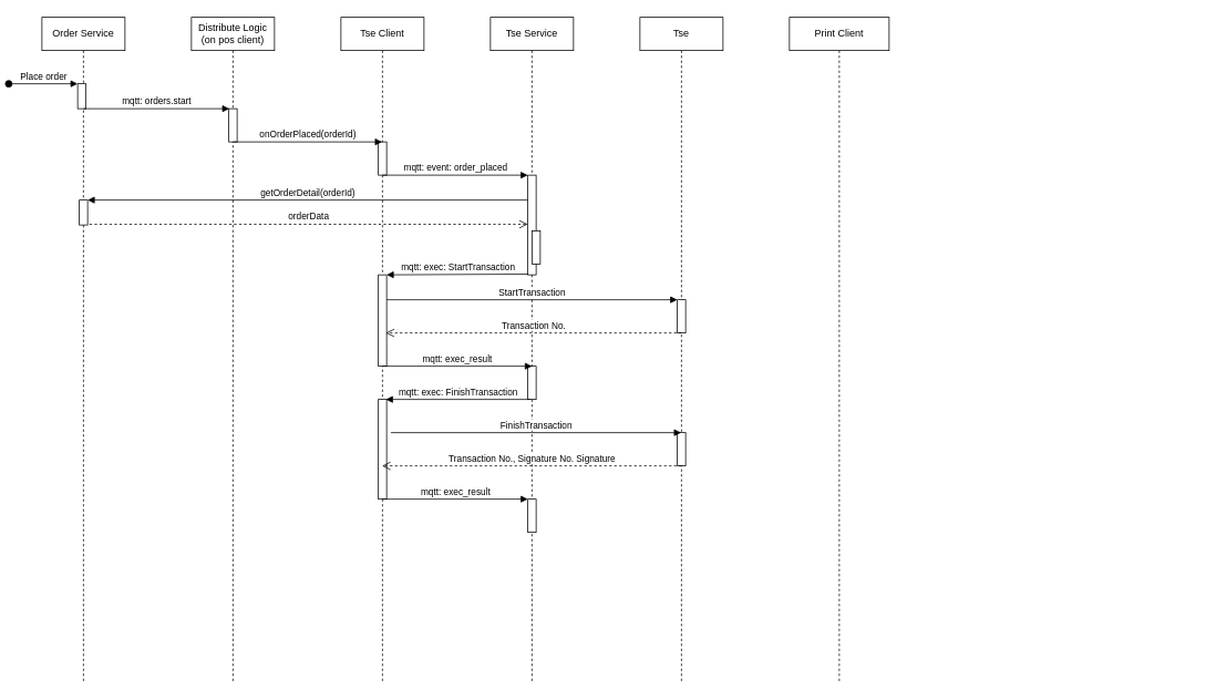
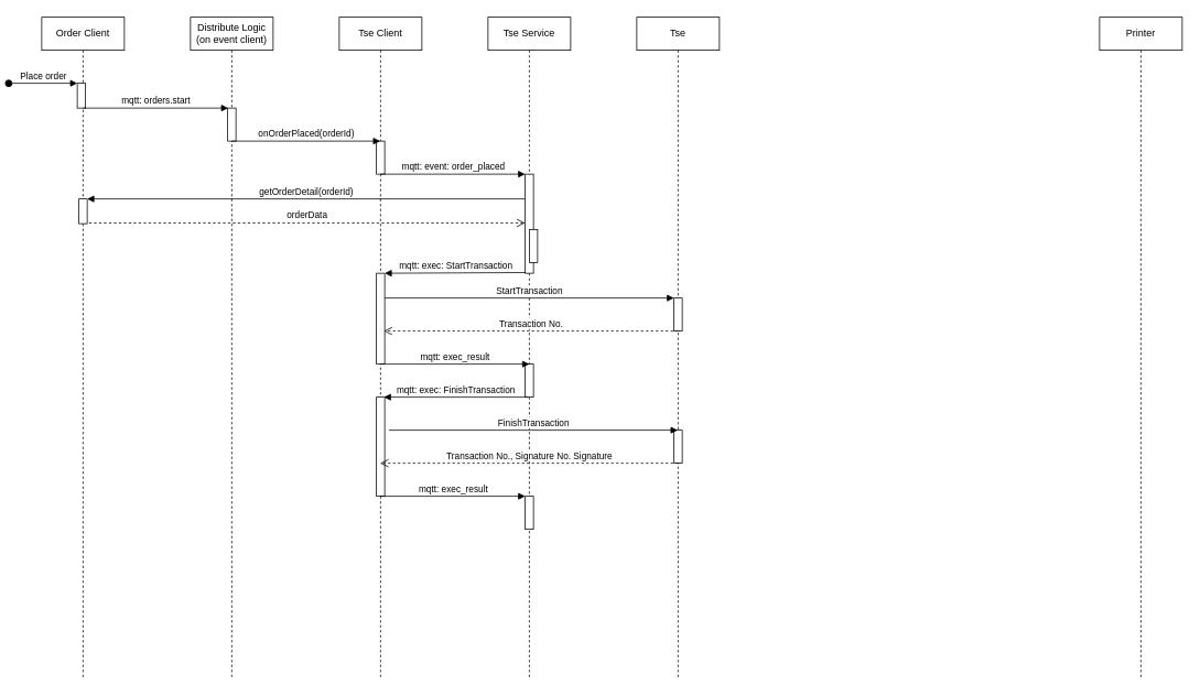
  <mxCell id="0" />
  <mxCell id="1" parent="0" />
- <mxCell id="2" value="Order Service" style="shape=umlLifeline;perimeter=lifelinePerimeter;whiteSpace=wrap;html=1;container=1;collapsible=0;recursiveResize=0;outlineConnect=0;" vertex="1" parent="1"><mxGeometry x="20" y="20" width="100" height="800" as="geometry" /></mxCell>
+ <mxCell id="2" value="Order Client" style="shape=umlLifeline;perimeter=lifelinePerimeter;whiteSpace=wrap;html=1;container=1;collapsible=0;recursiveResize=0;outlineConnect=0;" vertex="1" parent="1"><mxGeometry x="20" y="20" width="100" height="800" as="geometry" /></mxCell>
  <mxCell id="3" value="" style="html=1;points=[];perimeter=orthogonalPerimeter;" vertex="1" parent="2"><mxGeometry x="43" y="80" width="10" height="30" as="geometry" /></mxCell>
  <mxCell id="4" value="Place order" style="html=1;verticalAlign=bottom;startArrow=oval;endArrow=block;startSize=8;" edge="1" target="3" parent="2"><mxGeometry relative="1" as="geometry"><mxPoint x="-40" y="80" as="sourcePoint" /></mxGeometry></mxCell>
  <mxCell id="5" value="" style="html=1;points=[];perimeter=orthogonalPerimeter;" vertex="1" parent="2"><mxGeometry x="45" y="220" width="10" height="30" as="geometry" /></mxCell>
  <mxCell id="6" value="Tse Service" style="shape=umlLifeline;perimeter=lifelinePerimeter;whiteSpace=wrap;html=1;container=1;collapsible=0;recursiveResize=0;outlineConnect=0;" vertex="1" parent="1"><mxGeometry x="560" y="20" width="100" height="800" as="geometry" /></mxCell>
  <mxCell id="7" value="" style="html=1;points=[];perimeter=orthogonalPerimeter;" vertex="1" parent="6"><mxGeometry x="45" y="190" width="10" height="120" as="geometry" /></mxCell>
  <mxCell id="8" value="" style="html=1;points=[];perimeter=orthogonalPerimeter;" vertex="1" parent="6"><mxGeometry x="45" y="420" width="10" height="40" as="geometry" /></mxCell>
  <mxCell id="9" value="" style="html=1;points=[];perimeter=orthogonalPerimeter;" vertex="1" parent="6"><mxGeometry x="45" y="580" width="10" height="40" as="geometry" /></mxCell>
  <mxCell id="10" value="" style="html=1;points=[];perimeter=orthogonalPerimeter;" vertex="1" parent="6"><mxGeometry x="50" y="257" width="10" height="40" as="geometry" /></mxCell>
  <mxCell id="11" value="Tse Client" style="shape=umlLifeline;perimeter=lifelinePerimeter;whiteSpace=wrap;html=1;container=1;collapsible=0;recursiveResize=0;outlineConnect=0;" vertex="1" parent="1"><mxGeometry x="380" y="20" width="100" height="800" as="geometry" /></mxCell>
  <mxCell id="12" value="" style="html=1;points=[];perimeter=orthogonalPerimeter;" vertex="1" parent="11"><mxGeometry x="45" y="150" width="10" height="40" as="geometry" /></mxCell>
  <mxCell id="13" value="" style="html=1;points=[];perimeter=orthogonalPerimeter;" vertex="1" parent="11"><mxGeometry x="45" y="310" width="10" height="110" as="geometry" /></mxCell>
  <mxCell id="14" value="" style="html=1;points=[];perimeter=orthogonalPerimeter;" vertex="1" parent="11"><mxGeometry x="45" y="460" width="10" height="120" as="geometry" /></mxCell>
- <mxCell id="15" value="Print Client" style="shape=umlLifeline;perimeter=lifelinePerimeter;whiteSpace=wrap;html=1;container=1;collapsible=0;recursiveResize=0;outlineConnect=0;" vertex="1" parent="1"><mxGeometry x="920" y="20" width="120" height="800" as="geometry" /></mxCell>
- <mxCell id="16" value="Distribute&amp;nbsp;Logic&lt;br&gt;(on pos client)" style="shape=umlLifeline;perimeter=lifelinePerimeter;whiteSpace=wrap;html=1;container=1;collapsible=0;recursiveResize=0;outlineConnect=0;" vertex="1" parent="1"><mxGeometry x="200" y="20" width="100" height="800" as="geometry" /></mxCell>
+ <mxCell id="16" value="Distribute&amp;nbsp;Logic&lt;br&gt;(on event client)" style="shape=umlLifeline;perimeter=lifelinePerimeter;whiteSpace=wrap;html=1;container=1;collapsible=0;recursiveResize=0;outlineConnect=0;" vertex="1" parent="1"><mxGeometry x="200" y="20" width="100" height="800" as="geometry" /></mxCell>
  <mxCell id="17" value="" style="html=1;points=[];perimeter=orthogonalPerimeter;" vertex="1" parent="16"><mxGeometry x="45" y="110" width="10" height="40" as="geometry" /></mxCell>
+ <mxCell id="18" value="Printer" style="shape=umlLifeline;perimeter=lifelinePerimeter;whiteSpace=wrap;html=1;container=1;collapsible=0;recursiveResize=0;outlineConnect=0;" vertex="1" parent="1"><mxGeometry x="1300" y="20" width="100" height="800" as="geometry" /></mxCell>
  <mxCell id="19" value="Tse" style="shape=umlLifeline;perimeter=lifelinePerimeter;whiteSpace=wrap;html=1;container=1;collapsible=0;recursiveResize=0;outlineConnect=0;" vertex="1" parent="1"><mxGeometry x="740" y="20" width="100" height="800" as="geometry" /></mxCell>
  <mxCell id="20" value="" style="html=1;points=[];perimeter=orthogonalPerimeter;" vertex="1" parent="19"><mxGeometry x="45" y="340" width="10" height="40" as="geometry" /></mxCell>
  <mxCell id="21" value="" style="html=1;points=[];perimeter=orthogonalPerimeter;" vertex="1" parent="19"><mxGeometry x="45" y="500" width="10" height="40" as="geometry" /></mxCell>
  <mxCell id="22" value="mqtt: orders.start" style="html=1;verticalAlign=bottom;endArrow=block;entryX=0.067;entryY=0;entryDx=0;entryDy=0;entryPerimeter=0;" edge="1" parent="1" target="17"><mxGeometry width="80" relative="1" as="geometry"><mxPoint x="70" y="130" as="sourcePoint" /><mxPoint x="240" y="130" as="targetPoint" /></mxGeometry></mxCell>
  <mxCell id="23" value="onOrderPlaced(orderId)" style="html=1;verticalAlign=bottom;endArrow=block;" edge="1" parent="1" target="11"><mxGeometry width="80" relative="1" as="geometry"><mxPoint x="250" y="170" as="sourcePoint" /><mxPoint x="400" y="171" as="targetPoint" /></mxGeometry></mxCell>
  <mxCell id="24" value="mqtt: event: order_placed" style="html=1;verticalAlign=bottom;endArrow=block;" edge="1" parent="1" target="7"><mxGeometry width="80" relative="1" as="geometry"><mxPoint x="430" y="210" as="sourcePoint" /><mxPoint x="510" y="210" as="targetPoint" /></mxGeometry></mxCell>
  <mxCell id="25" value="getOrderDetail(orderId)" style="html=1;verticalAlign=bottom;endArrow=block;entryX=1;entryY=0;exitX=-0.017;exitY=0.25;exitDx=0;exitDy=0;exitPerimeter=0;" edge="1" target="5" parent="1" source="7"><mxGeometry relative="1" as="geometry"><mxPoint x="600" y="250" as="sourcePoint" /></mxGeometry></mxCell>
  <mxCell id="26" value="orderData" style="html=1;verticalAlign=bottom;endArrow=open;dashed=1;endSize=8;exitX=1.233;exitY=0.972;exitDx=0;exitDy=0;exitPerimeter=0;" edge="1" source="5" parent="1" target="7"><mxGeometry relative="1" as="geometry"><mxPoint x="610" y="279" as="targetPoint" /><mxPoint x="80" y="268" as="sourcePoint" /></mxGeometry></mxCell>
  <mxCell id="27" value="mqtt: exec: StartTransaction" style="html=1;verticalAlign=bottom;endArrow=block;exitX=0.067;exitY=0.993;exitDx=0;exitDy=0;exitPerimeter=0;" edge="1" parent="1" source="7" target="13"><mxGeometry width="80" relative="1" as="geometry"><mxPoint x="600" y="325" as="sourcePoint" /><mxPoint x="437" y="319" as="targetPoint" /><Array as="points" /></mxGeometry></mxCell>
  <mxCell id="28" value="StartTransaction" style="html=1;verticalAlign=bottom;endArrow=block;" edge="1" parent="1" target="20"><mxGeometry width="80" relative="1" as="geometry"><mxPoint x="435" y="360" as="sourcePoint" /><mxPoint x="710" y="350" as="targetPoint" /></mxGeometry></mxCell>
  <mxCell id="29" value="Transaction No." style="html=1;verticalAlign=bottom;endArrow=open;dashed=1;endSize=8;entryX=0.9;entryY=0.636;entryDx=0;entryDy=0;entryPerimeter=0;" edge="1" parent="1" target="13"><mxGeometry relative="1" as="geometry"><mxPoint x="790" y="400" as="sourcePoint" /><mxPoint x="440" y="400" as="targetPoint" /></mxGeometry></mxCell>
  <mxCell id="30" value="mqtt: exec_result" style="html=1;verticalAlign=bottom;endArrow=block;" edge="1" parent="1"><mxGeometry width="80" relative="1" as="geometry"><mxPoint x="430" y="440" as="sourcePoint" /><mxPoint x="610" y="440" as="targetPoint" /></mxGeometry></mxCell>
  <mxCell id="31" value="mqtt: exec: FinishTransaction" style="html=1;verticalAlign=bottom;endArrow=block;entryX=0.9;entryY=0;entryDx=0;entryDy=0;entryPerimeter=0;" edge="1" parent="1" target="14"><mxGeometry width="80" relative="1" as="geometry"><mxPoint x="608" y="480" as="sourcePoint" /><mxPoint x="460" y="480" as="targetPoint" /></mxGeometry></mxCell>
  <mxCell id="32" value="FinishTransaction" style="html=1;verticalAlign=bottom;endArrow=block;" edge="1" parent="1" target="19"><mxGeometry width="80" relative="1" as="geometry"><mxPoint x="440" y="520" as="sourcePoint" /><mxPoint x="510" y="520" as="targetPoint" /></mxGeometry></mxCell>
  <mxCell id="33" value="Transaction No., Signature No. Signature" style="html=1;verticalAlign=bottom;endArrow=open;dashed=1;endSize=8;" edge="1" parent="1" target="11"><mxGeometry relative="1" as="geometry"><mxPoint x="790" y="560" as="sourcePoint" /><mxPoint x="710" y="560" as="targetPoint" /></mxGeometry></mxCell>
  <mxCell id="34" value="mqtt: exec_result" style="html=1;verticalAlign=bottom;endArrow=block;" edge="1" parent="1" target="9"><mxGeometry width="80" relative="1" as="geometry"><mxPoint x="430" y="600" as="sourcePoint" /><mxPoint x="510" y="600" as="targetPoint" /></mxGeometry></mxCell>
